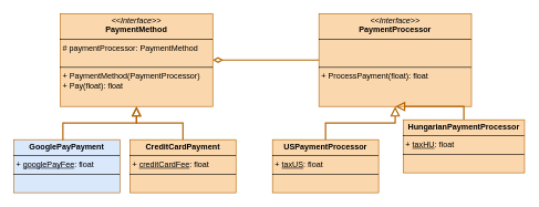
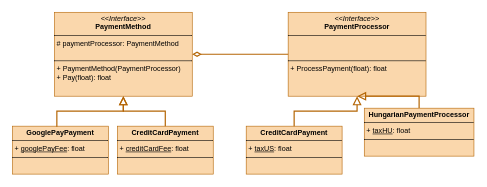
  <mxCell id="0" />
  <mxCell id="1" parent="0" />
  <mxCell id="2" value="&lt;p style=&quot;margin:0px;margin-top:4px;text-align:center;&quot;&gt;&lt;i&gt;&amp;lt;&amp;lt;Interface&amp;gt;&amp;gt;&lt;/i&gt;&lt;br&gt;&lt;b&gt;PaymentMethod&lt;/b&gt;&lt;/p&gt;&lt;hr size=&quot;1&quot; style=&quot;border-style:solid;&quot;&gt;&lt;p style=&quot;margin:0px;margin-left:4px;&quot;&gt;# paymentProcessor: PaymentMethod&lt;br&gt;&amp;nbsp;&lt;/p&gt;&lt;hr size=&quot;1&quot; style=&quot;border-style:solid;&quot;&gt;&lt;p style=&quot;margin:0px;margin-left:4px;&quot;&gt;+ PaymentMethod(PaymentProcessor)&lt;/p&gt;&lt;p style=&quot;margin:0px;margin-left:4px;&quot;&gt;+ Pay(float): float&lt;/p&gt;" style="verticalAlign=top;align=left;overflow=fill;html=1;whiteSpace=wrap;fillColor=#fad7ac;strokeColor=#b46504;" vertex="1" parent="1"><mxGeometry x="90" y="20" width="230" height="140" as="geometry" /></mxCell>
  <mxCell id="3" value="&lt;p style=&quot;margin:0px;margin-top:4px;text-align:center;&quot;&gt;&lt;i&gt;&amp;lt;&amp;lt;Interface&amp;gt;&amp;gt;&lt;/i&gt;&lt;br&gt;&lt;b&gt;PaymentProcessor&lt;/b&gt;&lt;/p&gt;&lt;hr size=&quot;1&quot; style=&quot;border-style:solid;&quot;&gt;&lt;p style=&quot;margin:0px;margin-left:4px;&quot;&gt;&amp;nbsp;&lt;br&gt;&amp;nbsp;&lt;/p&gt;&lt;hr size=&quot;1&quot; style=&quot;border-style:solid;&quot;&gt;&lt;p style=&quot;margin:0px;margin-left:4px;&quot;&gt;+ ProcessPayment(float): float&lt;/p&gt;" style="verticalAlign=top;align=left;overflow=fill;html=1;whiteSpace=wrap;fillColor=#fad7ac;strokeColor=#b46504;" vertex="1" parent="1"><mxGeometry x="480" y="20" width="230" height="140" as="geometry" /></mxCell>
- <mxCell id="4" value="&lt;p style=&quot;margin:0px;margin-top:4px;text-align:center;&quot;&gt;&lt;b&gt;USPaymentProcessor&lt;/b&gt;&lt;/p&gt;&lt;hr size=&quot;1&quot; style=&quot;border-style:solid;&quot;&gt;&lt;p style=&quot;margin:0px;margin-left:4px;&quot;&gt;+ &lt;u&gt;taxUS&lt;/u&gt;: float&lt;/p&gt;&lt;hr size=&quot;1&quot; style=&quot;border-style:solid;&quot;&gt;&lt;p style=&quot;margin:0px;margin-left:4px;&quot;&gt;&lt;br&gt;&lt;/p&gt;" style="verticalAlign=top;align=left;overflow=fill;html=1;whiteSpace=wrap;fillColor=#fad7ac;strokeColor=#b46504;" vertex="1" parent="1"><mxGeometry x="410" y="210" width="160" height="80" as="geometry" /></mxCell>
+ <mxCell id="4" value="&lt;p style=&quot;margin:0px;margin-top:4px;text-align:center;&quot;&gt;&lt;b&gt;CreditCardPayment&lt;/b&gt;&lt;/p&gt;&lt;hr size=&quot;1&quot; style=&quot;border-style:solid;&quot;&gt;&lt;p style=&quot;margin:0px;margin-left:4px;&quot;&gt;+ &lt;u&gt;taxUS&lt;/u&gt;: float&lt;/p&gt;&lt;hr size=&quot;1&quot; style=&quot;border-style:solid;&quot;&gt;&lt;p style=&quot;margin:0px;margin-left:4px;&quot;&gt;&lt;br&gt;&lt;/p&gt;" style="verticalAlign=top;align=left;overflow=fill;html=1;whiteSpace=wrap;fillColor=#fad7ac;strokeColor=#b46504;" vertex="1" parent="1"><mxGeometry x="410" y="210" width="160" height="80" as="geometry" /></mxCell>
  <mxCell id="5" style="edgeStyle=orthogonalEdgeStyle;rounded=0;orthogonalLoop=1;jettySize=auto;html=1;endSize=10;strokeWidth=2;fillColor=#fad7ac;strokeColor=#b46504;endArrow=block;endFill=0;" edge="1" parent="1" source="6" target="3"><mxGeometry relative="1" as="geometry" /></mxCell>
  <mxCell id="6" value="&lt;p style=&quot;margin:0px;margin-top:4px;text-align:center;&quot;&gt;&lt;b&gt;HungarianPaymentProcessor&lt;/b&gt;&lt;/p&gt;&lt;hr size=&quot;1&quot; style=&quot;border-style:solid;&quot;&gt;&lt;p style=&quot;margin:0px;margin-left:4px;&quot;&gt;+ &lt;u&gt;taxHU&lt;/u&gt;: float&lt;/p&gt;&lt;hr size=&quot;1&quot; style=&quot;border-style:solid;&quot;&gt;&lt;p style=&quot;margin:0px;margin-left:4px;&quot;&gt;&lt;br&gt;&lt;/p&gt;" style="verticalAlign=top;align=left;overflow=fill;html=1;whiteSpace=wrap;fillColor=#fad7ac;strokeColor=#b46504;" vertex="1" parent="1"><mxGeometry x="607" y="180" width="183" height="80" as="geometry" /></mxCell>
  <mxCell id="7" style="edgeStyle=orthogonalEdgeStyle;rounded=0;orthogonalLoop=1;jettySize=auto;html=1;endSize=10;strokeWidth=2;fillColor=#fad7ac;strokeColor=#b46504;endArrow=block;endFill=0;" edge="1" parent="1" source="4" target="3"><mxGeometry relative="1" as="geometry"><mxPoint x="709" y="220" as="sourcePoint" /><mxPoint x="605" y="170" as="targetPoint" /></mxGeometry></mxCell>
  <mxCell id="8" style="edgeStyle=orthogonalEdgeStyle;rounded=0;orthogonalLoop=1;jettySize=auto;html=1;endSize=10;strokeWidth=2;fillColor=#fad7ac;strokeColor=#b46504;endArrow=diamondThin;endFill=0;" edge="1" parent="1" source="3" target="2"><mxGeometry relative="1" as="geometry"><mxPoint x="500" y="220" as="sourcePoint" /><mxPoint x="605" y="170" as="targetPoint" /></mxGeometry></mxCell>
- <mxCell id="9" value="&lt;p style=&quot;margin:0px;margin-top:4px;text-align:center;&quot;&gt;&lt;b&gt;GooglePayPayment&lt;/b&gt;&lt;/p&gt;&lt;hr size=&quot;1&quot; style=&quot;border-style:solid;&quot;&gt;&lt;p style=&quot;margin:0px;margin-left:4px;&quot;&gt;+ &lt;u&gt;googlePayFee&lt;/u&gt;: float&lt;/p&gt;&lt;hr size=&quot;1&quot; style=&quot;border-style:solid;&quot;&gt;&lt;p style=&quot;margin:0px;margin-left:4px;&quot;&gt;&lt;br&gt;&lt;/p&gt;" style="verticalAlign=top;align=left;overflow=fill;html=1;whiteSpace=wrap;fillColor=#dae8fc;strokeColor=#b46504;" vertex="1" parent="1"><mxGeometry x="20" y="210" width="160" height="80" as="geometry" /></mxCell>
+ <mxCell id="9" value="&lt;p style=&quot;margin:0px;margin-top:4px;text-align:center;&quot;&gt;&lt;b&gt;GooglePayPayment&lt;/b&gt;&lt;/p&gt;&lt;hr size=&quot;1&quot; style=&quot;border-style:solid;&quot;&gt;&lt;p style=&quot;margin:0px;margin-left:4px;&quot;&gt;+ &lt;u&gt;googlePayFee&lt;/u&gt;: float&lt;/p&gt;&lt;hr size=&quot;1&quot; style=&quot;border-style:solid;&quot;&gt;&lt;p style=&quot;margin:0px;margin-left:4px;&quot;&gt;&lt;br&gt;&lt;/p&gt;" style="verticalAlign=top;align=left;overflow=fill;html=1;whiteSpace=wrap;fillColor=#fad7ac;strokeColor=#b46504;" vertex="1" parent="1"><mxGeometry x="20" y="210" width="160" height="80" as="geometry" /></mxCell>
  <mxCell id="10" style="edgeStyle=orthogonalEdgeStyle;rounded=0;orthogonalLoop=1;jettySize=auto;html=1;endSize=10;strokeWidth=2;fillColor=#fad7ac;strokeColor=#b46504;endArrow=block;endFill=0;exitX=0.463;exitY=0.01;exitDx=0;exitDy=0;exitPerimeter=0;" edge="1" parent="1" source="9" target="2"><mxGeometry relative="1" as="geometry"><mxPoint x="500" y="220" as="sourcePoint" /><mxPoint x="605" y="170" as="targetPoint" /></mxGeometry></mxCell>
  <mxCell id="11" value="&lt;p style=&quot;margin:0px;margin-top:4px;text-align:center;&quot;&gt;&lt;b&gt;CreditCardPayment&lt;/b&gt;&lt;/p&gt;&lt;hr size=&quot;1&quot; style=&quot;border-style:solid;&quot;&gt;&lt;p style=&quot;margin:0px;margin-left:4px;&quot;&gt;+ &lt;u&gt;creditCardFee&lt;/u&gt;: float&lt;/p&gt;&lt;hr size=&quot;1&quot; style=&quot;border-style:solid;&quot;&gt;&lt;p style=&quot;margin:0px;margin-left:4px;&quot;&gt;&lt;br&gt;&lt;/p&gt;" style="verticalAlign=top;align=left;overflow=fill;html=1;whiteSpace=wrap;fillColor=#fad7ac;strokeColor=#b46504;" vertex="1" parent="1"><mxGeometry x="195" y="210" width="160" height="80" as="geometry" /></mxCell>
  <mxCell id="12" style="edgeStyle=orthogonalEdgeStyle;rounded=0;orthogonalLoop=1;jettySize=auto;html=1;endSize=10;strokeWidth=2;fillColor=#fad7ac;strokeColor=#b46504;endArrow=block;endFill=0;" edge="1" parent="1" source="11" target="2"><mxGeometry relative="1" as="geometry"><mxPoint x="104" y="221" as="sourcePoint" /><mxPoint x="215" y="170" as="targetPoint" /></mxGeometry></mxCell>
